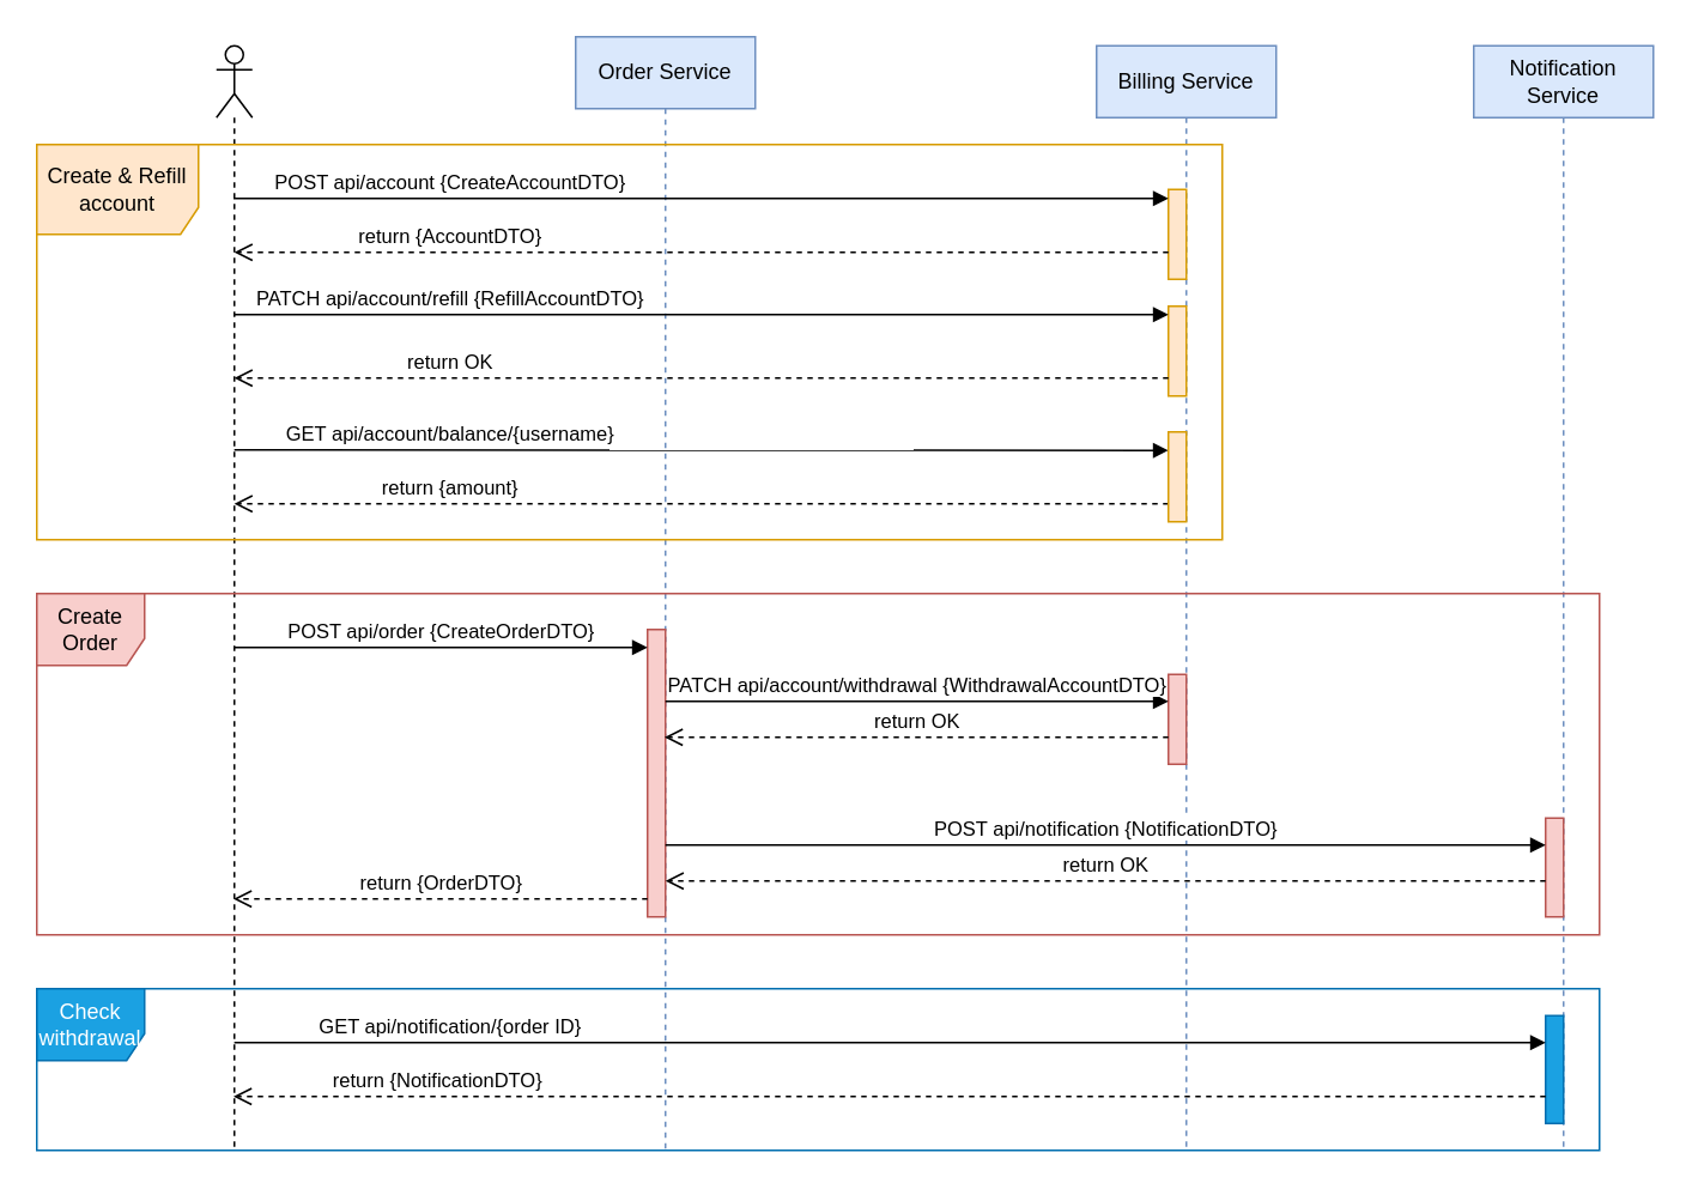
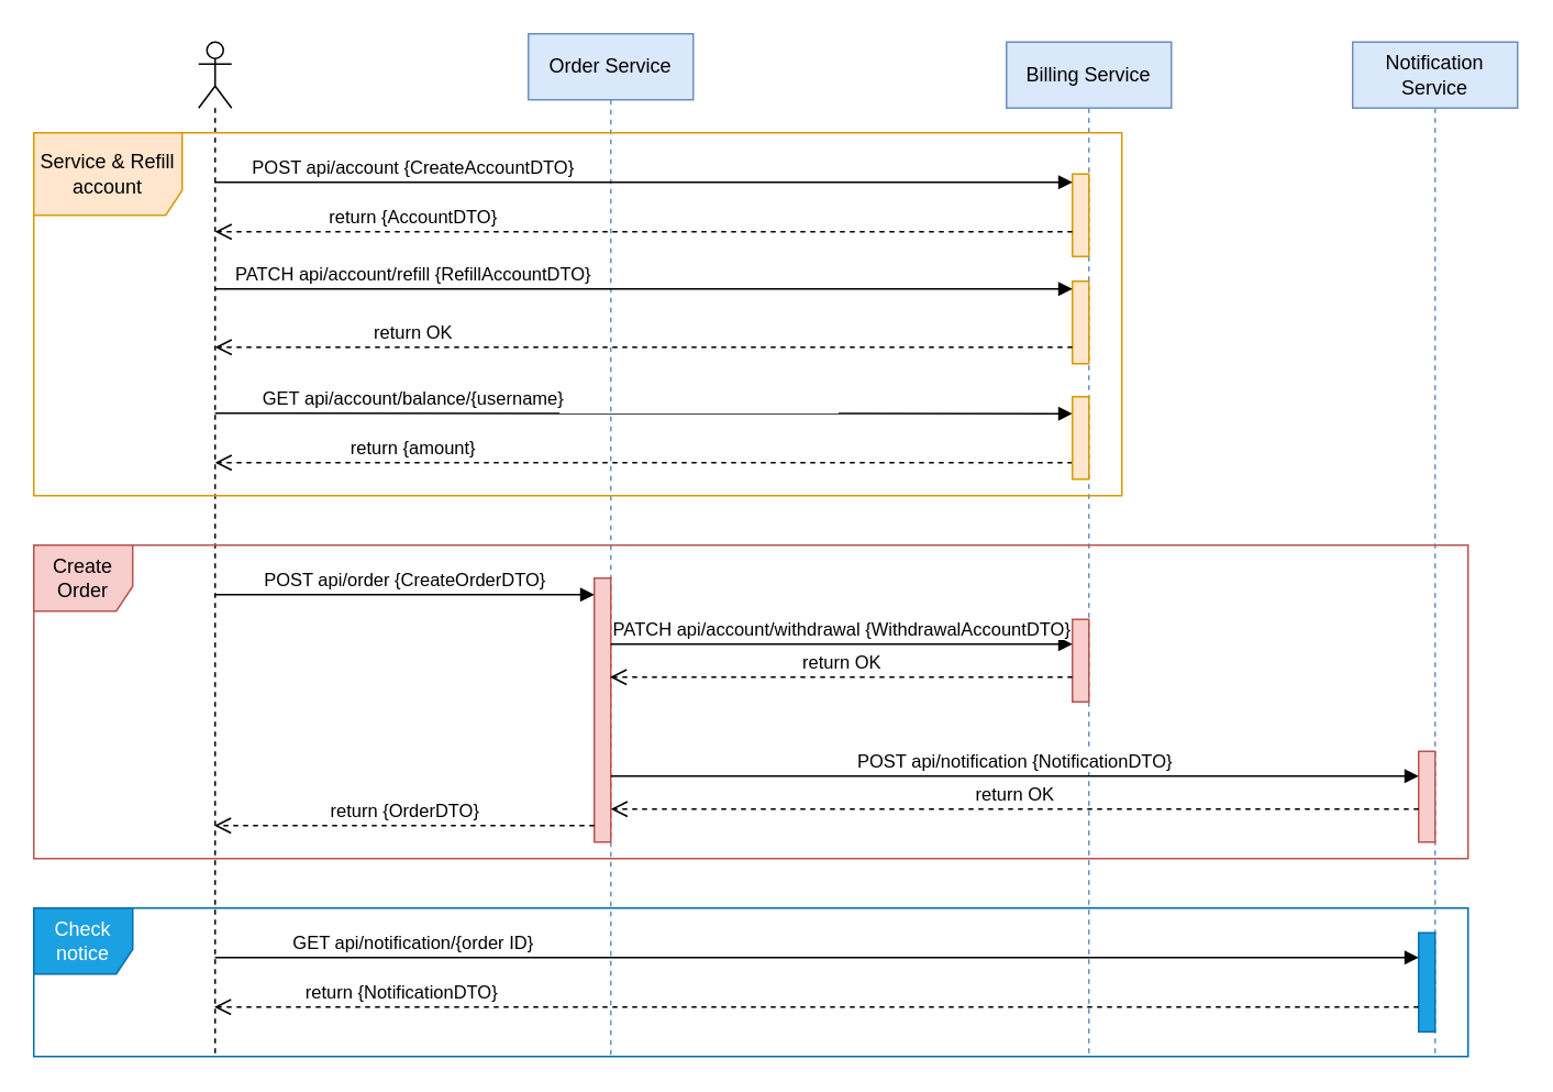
  <mxCell id="0" />
  <mxCell id="1" parent="0" />
  <mxCell id="2" value="Order Service" style="shape=umlLifeline;perimeter=lifelinePerimeter;whiteSpace=wrap;html=1;container=1;dropTarget=0;collapsible=0;recursiveResize=0;outlineConnect=0;portConstraint=eastwest;newEdgeStyle={&quot;curved&quot;:0,&quot;rounded&quot;:0};fillColor=#dae8fc;strokeColor=#6c8ebf;" parent="1" vertex="1"><mxGeometry x="320" y="20" width="100" height="620" as="geometry" /></mxCell>
  <mxCell id="3" value="" style="html=1;points=[[0,0,0,0,5],[0,1,0,0,-5],[1,0,0,0,5],[1,1,0,0,-5]];perimeter=orthogonalPerimeter;outlineConnect=0;targetShapes=umlLifeline;portConstraint=eastwest;newEdgeStyle={&quot;curved&quot;:0,&quot;rounded&quot;:0};fillColor=#f8cecc;strokeColor=#b85450;" parent="2" vertex="1"><mxGeometry x="40" y="330" width="10" height="160" as="geometry" /></mxCell>
  <mxCell id="4" value="Billing Service" style="shape=umlLifeline;perimeter=lifelinePerimeter;whiteSpace=wrap;html=1;container=1;dropTarget=0;collapsible=0;recursiveResize=0;outlineConnect=0;portConstraint=eastwest;newEdgeStyle={&quot;curved&quot;:0,&quot;rounded&quot;:0};fontStyle=0;fillColor=#dae8fc;strokeColor=#6c8ebf;" parent="1" vertex="1"><mxGeometry x="610" y="25" width="100" height="615" as="geometry" /></mxCell>
  <mxCell id="5" value="" style="html=1;points=[[0,0,0,0,5],[0,1,0,0,-5],[1,0,0,0,5],[1,1,0,0,-5]];perimeter=orthogonalPerimeter;outlineConnect=0;targetShapes=umlLifeline;portConstraint=eastwest;newEdgeStyle={&quot;curved&quot;:0,&quot;rounded&quot;:0};fillColor=#ffe6cc;strokeColor=#d79b00;" parent="4" vertex="1"><mxGeometry x="40" y="80" width="10" height="50" as="geometry" /></mxCell>
  <mxCell id="6" value="" style="html=1;points=[[0,0,0,0,5],[0,1,0,0,-5],[1,0,0,0,5],[1,1,0,0,-5]];perimeter=orthogonalPerimeter;outlineConnect=0;targetShapes=umlLifeline;portConstraint=eastwest;newEdgeStyle={&quot;curved&quot;:0,&quot;rounded&quot;:0};fillColor=#ffe6cc;strokeColor=#d79b00;" parent="4" vertex="1"><mxGeometry x="40" y="145" width="10" height="50" as="geometry" /></mxCell>
  <mxCell id="7" value="" style="html=1;points=[[0,0,0,0,5],[0,1,0,0,-5],[1,0,0,0,5],[1,1,0,0,-5]];perimeter=orthogonalPerimeter;outlineConnect=0;targetShapes=umlLifeline;portConstraint=eastwest;newEdgeStyle={&quot;curved&quot;:0,&quot;rounded&quot;:0};fillColor=#f8cecc;strokeColor=#b85450;" parent="4" vertex="1"><mxGeometry x="40" y="350" width="10" height="50" as="geometry" /></mxCell>
  <mxCell id="8" value="Notification Service" style="shape=umlLifeline;perimeter=lifelinePerimeter;whiteSpace=wrap;html=1;container=1;dropTarget=0;collapsible=0;recursiveResize=0;outlineConnect=0;portConstraint=eastwest;newEdgeStyle={&quot;curved&quot;:0,&quot;rounded&quot;:0};fillColor=#dae8fc;strokeColor=#6c8ebf;" parent="1" vertex="1"><mxGeometry x="820" y="25" width="100" height="615" as="geometry" /></mxCell>
  <mxCell id="9" value="" style="html=1;points=[[0,0,0,0,5],[0,1,0,0,-5],[1,0,0,0,5],[1,1,0,0,-5]];perimeter=orthogonalPerimeter;outlineConnect=0;targetShapes=umlLifeline;portConstraint=eastwest;newEdgeStyle={&quot;curved&quot;:0,&quot;rounded&quot;:0};fillColor=#f8cecc;strokeColor=#b85450;" parent="8" vertex="1"><mxGeometry x="40" y="430" width="10" height="55" as="geometry" /></mxCell>
  <mxCell id="10" value="" style="html=1;points=[[0,0,0,0,5],[0,1,0,0,-5],[1,0,0,0,5],[1,1,0,0,-5]];perimeter=orthogonalPerimeter;outlineConnect=0;targetShapes=umlLifeline;portConstraint=eastwest;newEdgeStyle={&quot;curved&quot;:0,&quot;rounded&quot;:0};fillColor=#1ba1e2;strokeColor=#006EAF;fontColor=#ffffff;" parent="8" vertex="1"><mxGeometry x="40" y="540" width="10" height="60" as="geometry" /></mxCell>
  <mxCell id="11" value="" style="shape=umlLifeline;perimeter=lifelinePerimeter;whiteSpace=wrap;html=1;container=1;dropTarget=0;collapsible=0;recursiveResize=0;outlineConnect=0;portConstraint=eastwest;newEdgeStyle={&quot;curved&quot;:0,&quot;rounded&quot;:0};participant=umlActor;" parent="1" vertex="1"><mxGeometry x="120" y="25" width="20" height="615" as="geometry" /></mxCell>
  <mxCell id="12" value="POST api/account {CreateAccountDTO}" style="html=1;verticalAlign=bottom;endArrow=block;curved=0;rounded=0;entryX=0;entryY=0;entryDx=0;entryDy=5;fontStyle=0" parent="1" source="11" target="5" edge="1"><mxGeometry x="-0.538" relative="1" as="geometry"><mxPoint x="470" y="105" as="sourcePoint" /><mxPoint as="offset" /></mxGeometry></mxCell>
  <mxCell id="13" value="return {AccountDTO}" style="html=1;verticalAlign=bottom;endArrow=open;dashed=1;endSize=8;curved=0;rounded=0;fontStyle=0" parent="1" source="5" edge="1"><mxGeometry x="0.538" relative="1" as="geometry"><mxPoint x="129.929" y="140" as="targetPoint" /><mxPoint x="540" y="140" as="sourcePoint" /><mxPoint as="offset" /></mxGeometry></mxCell>
  <mxCell id="14" value="PATCH api/account/refill {RefillAccountDTO}" style="html=1;verticalAlign=bottom;endArrow=block;curved=0;rounded=0;" parent="1" target="6" edge="1"><mxGeometry x="-0.538" relative="1" as="geometry"><mxPoint x="129.929" y="174.71" as="sourcePoint" /><mxPoint as="offset" /><mxPoint x="640" y="175" as="targetPoint" /></mxGeometry></mxCell>
  <mxCell id="15" value="return OK" style="html=1;verticalAlign=bottom;endArrow=open;dashed=1;endSize=8;curved=0;rounded=0;fontStyle=0" parent="1" source="6" edge="1"><mxGeometry x="0.538" relative="1" as="geometry"><mxPoint x="129.929" y="210" as="targetPoint" /><mxPoint as="offset" /><mxPoint x="540" y="210" as="sourcePoint" /><Array as="points"><mxPoint x="340" y="210" /></Array></mxGeometry></mxCell>
- <mxCell id="16" value="Create &amp;amp; Refill account" style="shape=umlFrame;whiteSpace=wrap;html=1;pointerEvents=0;width=90;height=50;fillColor=#ffe6cc;strokeColor=#d79b00;" parent="1" vertex="1"><mxGeometry x="20" y="80" width="660" height="220" as="geometry" /></mxCell>
+ <mxCell id="16" value="Service &amp;amp; Refill account" style="shape=umlFrame;whiteSpace=wrap;html=1;pointerEvents=0;width=90;height=50;fillColor=#ffe6cc;strokeColor=#d79b00;" parent="1" vertex="1"><mxGeometry x="20" y="80" width="660" height="220" as="geometry" /></mxCell>
  <mxCell id="17" value="Create Order" style="shape=umlFrame;whiteSpace=wrap;html=1;pointerEvents=0;width=60;height=40;fillColor=#f8cecc;strokeColor=#b85450;" parent="1" vertex="1"><mxGeometry x="20" y="330" width="870" height="190" as="geometry" /></mxCell>
  <mxCell id="18" value="PATCH api/account/withdrawal {WithdrawalAccountDTO}" style="html=1;verticalAlign=bottom;endArrow=block;curved=0;rounded=0;" parent="1" edge="1"><mxGeometry relative="1" as="geometry"><mxPoint x="370" y="390" as="sourcePoint" /><mxPoint as="offset" /><mxPoint x="650" y="390" as="targetPoint" /></mxGeometry></mxCell>
  <mxCell id="19" value="POST api/notification {NotificationDTO}" style="html=1;verticalAlign=bottom;endArrow=block;curved=0;rounded=0;" parent="1" target="9" edge="1"><mxGeometry x="0.001" relative="1" as="geometry"><mxPoint x="370.003" y="470" as="sourcePoint" /><mxPoint as="offset" /><mxPoint x="570.17" y="470" as="targetPoint" /></mxGeometry></mxCell>
  <mxCell id="20" value="return OK" style="html=1;verticalAlign=bottom;endArrow=open;dashed=1;endSize=8;curved=0;rounded=0;" parent="1" edge="1"><mxGeometry x="-0.001" relative="1" as="geometry"><mxPoint x="370.003" y="490" as="targetPoint" /><mxPoint as="offset" /><mxPoint x="860" y="490" as="sourcePoint" /><Array as="points"><mxPoint x="420.24" y="490" /></Array></mxGeometry></mxCell>
  <mxCell id="21" value="return OK" style="html=1;verticalAlign=bottom;endArrow=open;dashed=1;endSize=8;curved=0;rounded=0;" parent="1" edge="1"><mxGeometry x="-0.001" relative="1" as="geometry"><mxPoint x="369.5" y="410" as="targetPoint" /><mxPoint as="offset" /><mxPoint x="650" y="410" as="sourcePoint" /><Array as="points"><mxPoint x="450.24" y="410" /></Array></mxGeometry></mxCell>
  <mxCell id="22" value="return {OrderDTO}" style="html=1;verticalAlign=bottom;endArrow=open;dashed=1;endSize=8;curved=0;rounded=0;" parent="1" edge="1"><mxGeometry x="-0.001" relative="1" as="geometry"><mxPoint x="129.5" y="500" as="targetPoint" /><mxPoint as="offset" /><mxPoint x="360" y="500" as="sourcePoint" /><Array as="points"><mxPoint x="200.24" y="500" /></Array></mxGeometry></mxCell>
  <mxCell id="23" value="&lt;meta charset=&quot;utf-8&quot;&gt;&lt;span style=&quot;color: rgb(0, 0, 0); font-family: Helvetica; font-size: 11px; font-style: normal; font-variant-ligatures: normal; font-variant-caps: normal; font-weight: 400; letter-spacing: normal; orphans: 2; text-align: center; text-indent: 0px; text-transform: none; widows: 2; word-spacing: 0px; -webkit-text-stroke-width: 0px; white-space: nowrap; background-color: rgb(255, 255, 255); text-decoration-thickness: initial; text-decoration-style: initial; text-decoration-color: initial; display: inline !important; float: none;&quot;&gt;POST api/order {CreateOrderDTO}&lt;/span&gt;" style="html=1;verticalAlign=bottom;endArrow=block;curved=0;rounded=0;" parent="1" edge="1"><mxGeometry relative="1" as="geometry"><mxPoint x="130" y="360" as="sourcePoint" /><mxPoint as="offset" /><mxPoint x="360" y="360" as="targetPoint" /></mxGeometry></mxCell>
  <mxCell id="24" value="GET api/account/balance/{username}" style="html=1;verticalAlign=bottom;endArrow=block;curved=0;rounded=0;" parent="1" edge="1"><mxGeometry x="-0.538" relative="1" as="geometry"><mxPoint x="129.929" y="250" as="sourcePoint" /><mxPoint as="offset" /><mxPoint x="650" y="250.29" as="targetPoint" /></mxGeometry></mxCell>
  <mxCell id="25" value="return {amount}" style="html=1;verticalAlign=bottom;endArrow=open;dashed=1;endSize=8;curved=0;rounded=0;fontStyle=0" parent="1" edge="1"><mxGeometry x="0.538" relative="1" as="geometry"><mxPoint x="129.929" y="280" as="targetPoint" /><mxPoint as="offset" /><mxPoint x="650" y="280" as="sourcePoint" /><Array as="points"><mxPoint x="340" y="280" /></Array></mxGeometry></mxCell>
  <mxCell id="26" value="" style="html=1;points=[[0,0,0,0,5],[0,1,0,0,-5],[1,0,0,0,5],[1,1,0,0,-5]];perimeter=orthogonalPerimeter;outlineConnect=0;targetShapes=umlLifeline;portConstraint=eastwest;newEdgeStyle={&quot;curved&quot;:0,&quot;rounded&quot;:0};fillColor=#ffe6cc;strokeColor=#d79b00;" parent="1" vertex="1"><mxGeometry x="650" y="240" width="10" height="50" as="geometry" /></mxCell>
  <mxCell id="27" value="GET api/notification/{order ID}" style="html=1;verticalAlign=bottom;endArrow=block;curved=0;rounded=0;" parent="1" target="10" edge="1"><mxGeometry x="-0.671" relative="1" as="geometry"><mxPoint x="129.929" y="580" as="sourcePoint" /><mxPoint as="offset" /><mxPoint x="650" y="580.29" as="targetPoint" /></mxGeometry></mxCell>
  <mxCell id="28" value="return {NotificationDTO}" style="html=1;verticalAlign=bottom;endArrow=open;dashed=1;endSize=8;curved=0;rounded=0;fontStyle=0" parent="1" source="10" target="11" edge="1"><mxGeometry x="0.693" relative="1" as="geometry"><mxPoint x="329.999" y="610" as="targetPoint" /><mxPoint x="1" as="offset" /><mxPoint x="850.07" y="610" as="sourcePoint" /><Array as="points"><mxPoint x="540.07" y="610" /></Array></mxGeometry></mxCell>
- <mxCell id="29" value="Check withdrawal" style="shape=umlFrame;whiteSpace=wrap;html=1;pointerEvents=0;fillColor=#1ba1e2;fontColor=#ffffff;strokeColor=#006EAF;width=60;height=40;" parent="1" vertex="1"><mxGeometry x="20" y="550" width="870" height="90" as="geometry" /></mxCell>
+ <mxCell id="29" value="Check notice" style="shape=umlFrame;whiteSpace=wrap;html=1;pointerEvents=0;fillColor=#1ba1e2;fontColor=#ffffff;strokeColor=#006EAF;width=60;height=40;" parent="1" vertex="1"><mxGeometry x="20" y="550" width="870" height="90" as="geometry" /></mxCell>
